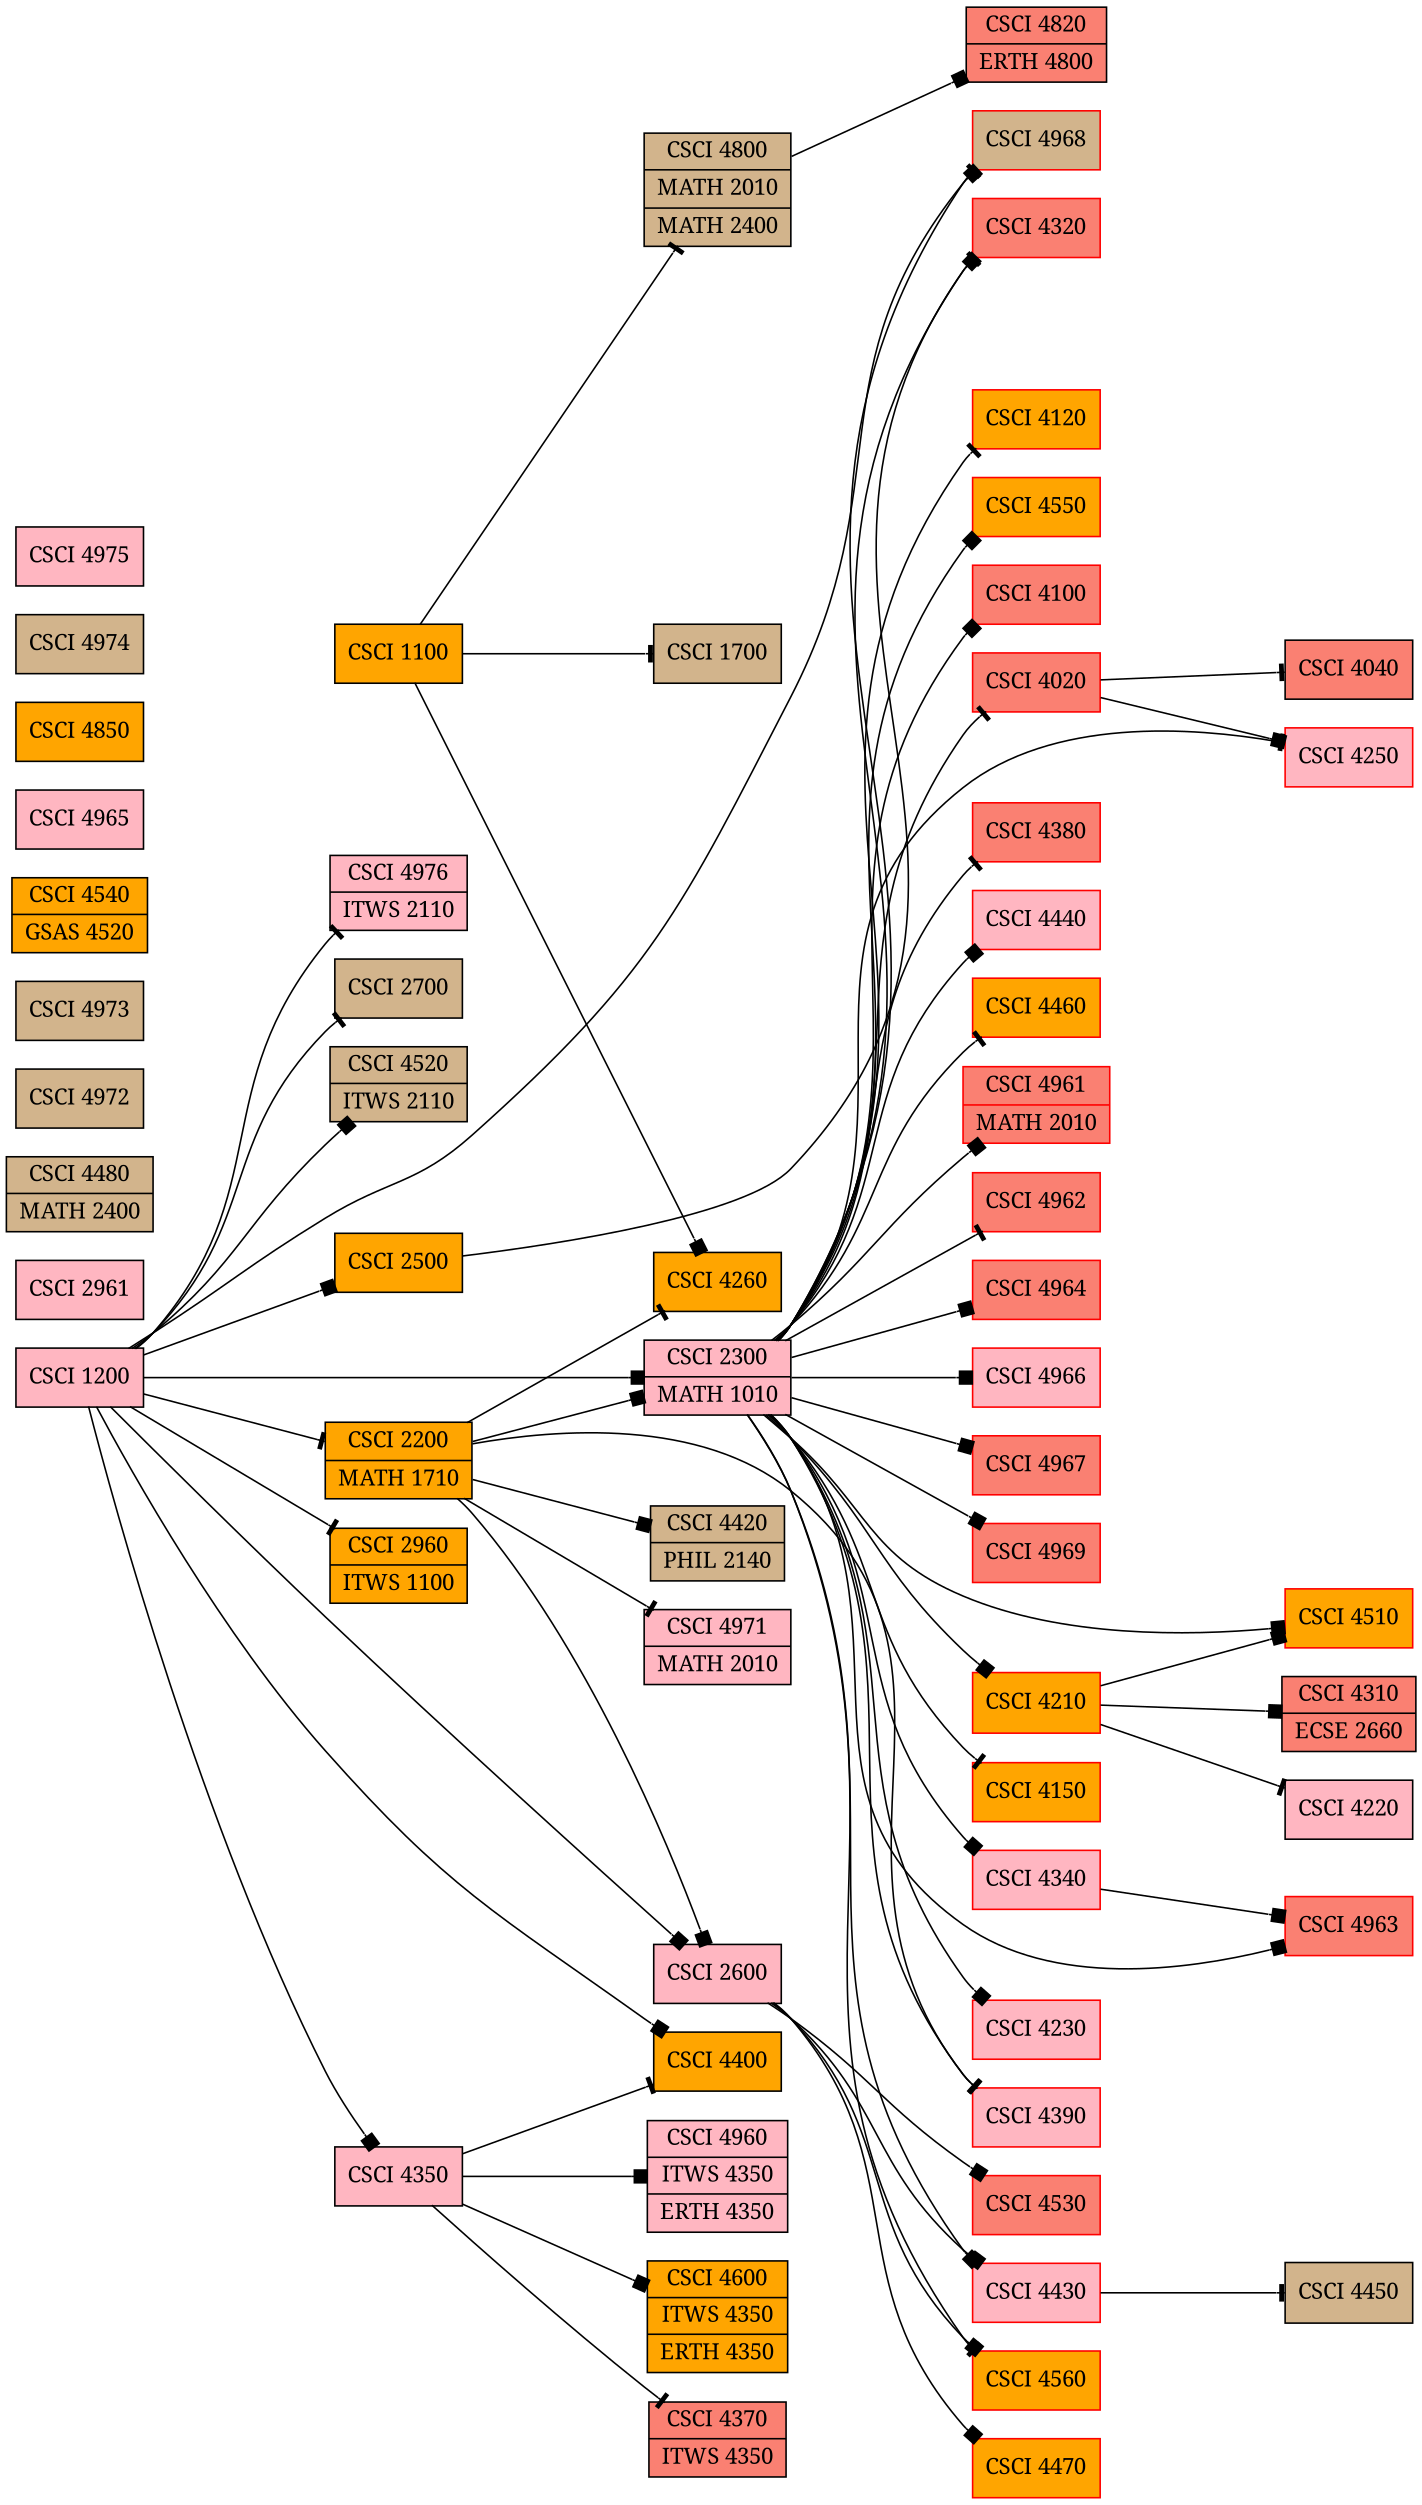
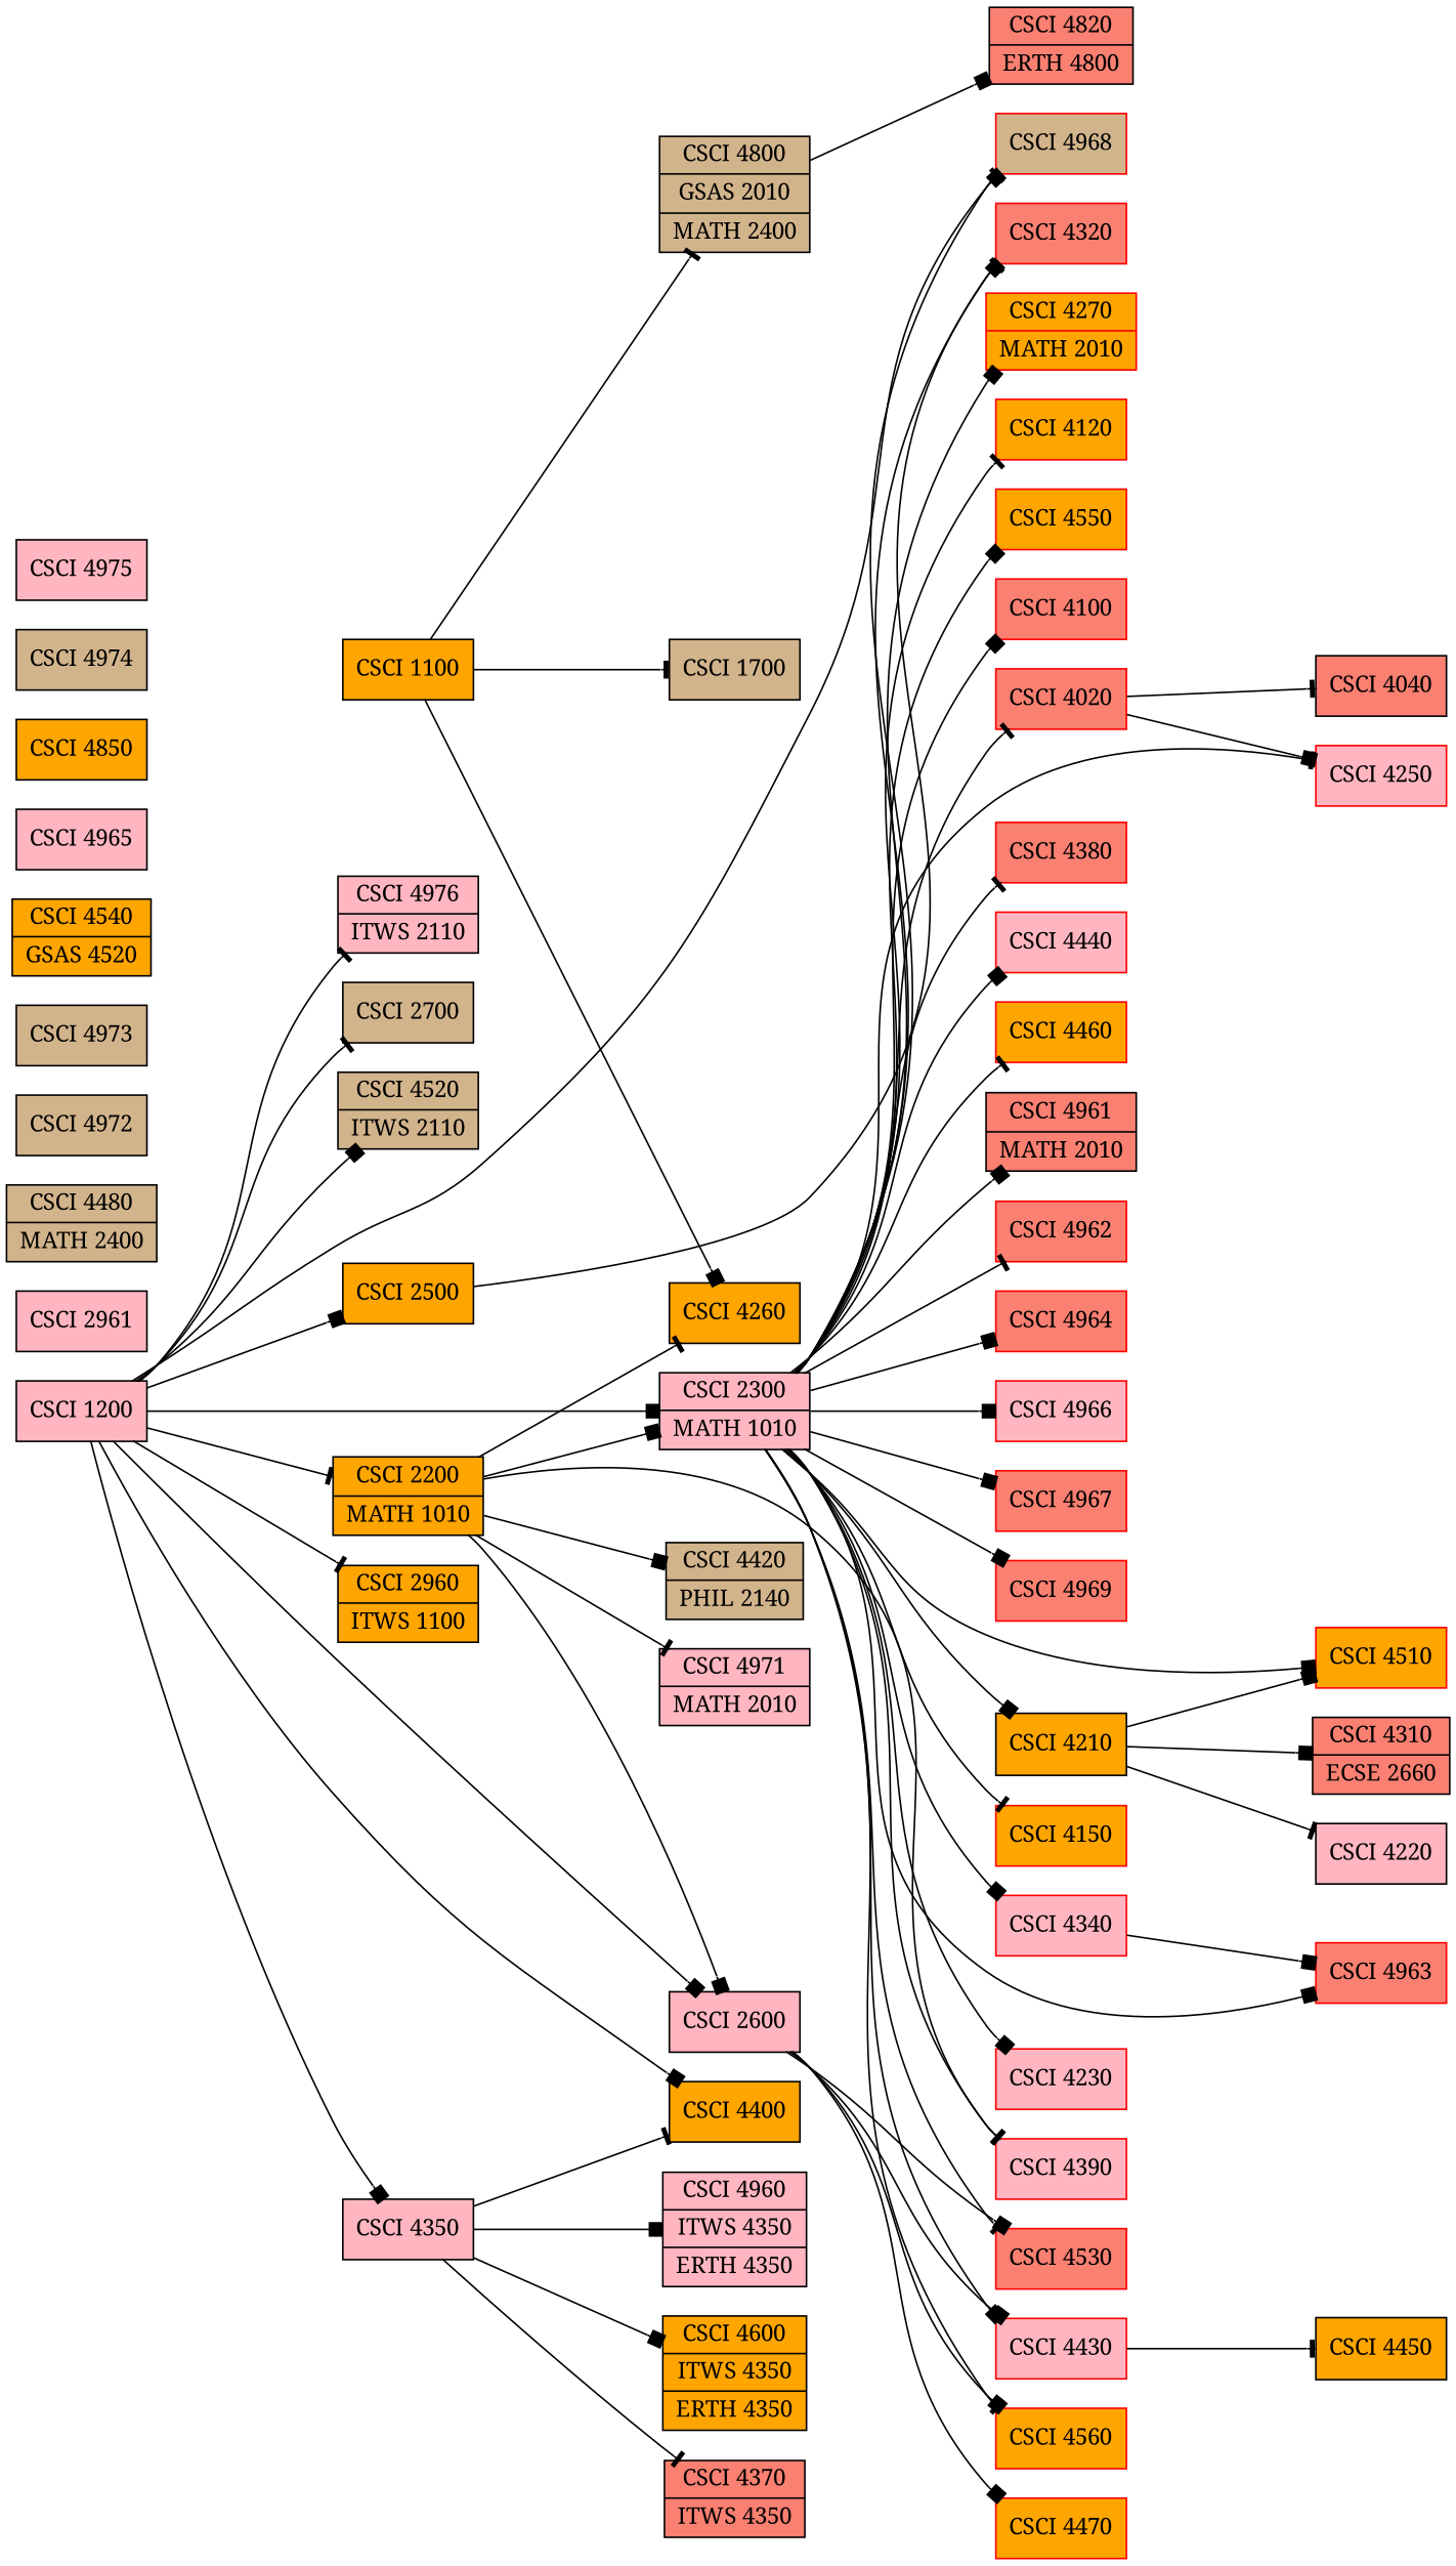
  digraph {
    compound=true
    fontname="Noto Serif"
    rankdir=LR
    ranksep=1.5
    node [fillcolor=orange fontname="Noto Serif" shape=record style=filled]
    edge [arrowhead=box fontname="Noto Serif"]
    n1 [label="CSCI 1100"]
-   n2 [fillcolor=tan label="<f0> CSCI 4800| <f1> MATH 2010| <f2> MATH 2400"]
+   n2 [fillcolor=tan label="<f0> CSCI 4800| <f1> GSAS 2010| <f2> MATH 2400"]
    n3 [label="CSCI 4260"]
    n4 [fillcolor=tan label="CSCI 1700"]
    n5 [fillcolor=salmon label="<f0> CSCI 4820| <f1> ERTH 4800"]
    n6 [fillcolor=lightpink label="CSCI 1200"]
-   n7 [label="<f0> CSCI 2200| <f1> MATH 1710"]
+   n7 [label="<f0> CSCI 2200| <f1> MATH 1010"]
    n8 [fillcolor=lightpink label="<f0> CSCI 2300| <f1> MATH 1010"]
    n9 [label="CSCI 2500"]
    n10 [label="<f0> CSCI 2960| <f1> ITWS 1100"]
    n11 [fillcolor=lightpink label="CSCI 4350"]
    n12 [color=red fillcolor=tan label="CSCI 4968"]
    n13 [fillcolor=lightpink label="CSCI 2600"]
    n14 [label="CSCI 4400"]
    n15 [fillcolor=lightpink label="<f0> CSCI 4976| <f1> ITWS 2110"]
    n16 [fillcolor=tan label="CSCI 2700"]
    n17 [fillcolor=tan label="<f0> CSCI 4520| <f1> ITWS 2110"]
    n18 [color=red fillcolor=lightpink label="CSCI 4390"]
    n19 [fillcolor=tan label="<f0> CSCI 4420| <f1> PHIL 2140"]
    n20 [fillcolor=lightpink label="<f0> CSCI 4971| <f1> MATH 2010"]
    n21 [color=red fillcolor=salmon label="CSCI 4100"]
    n22 [color=red fillcolor=lightpink label="CSCI 4340"]
    n23 [color=red fillcolor=salmon label="CSCI 4380"]
    n24 [color=red fillcolor=lightpink label="CSCI 4440"]
    n25 [color=red label="CSCI 4460"]
-   n26 [color=red fillcolor=salmon label="<f0> CSCI 4961| <f1> MATH 2010"]
+   n26 [color=black fillcolor=salmon label="<f0> CSCI 4961| <f1> MATH 2010"]
    n27 [color=red fillcolor=salmon label="CSCI 4962"]
    n28 [color=red fillcolor=salmon label="CSCI 4964"]
    n29 [color=red fillcolor=lightpink label="CSCI 4966"]
    n30 [color=red fillcolor=salmon label="CSCI 4967"]
    n31 [color=red fillcolor=salmon label="CSCI 4969"]
    n32 [color=red fillcolor=salmon label="CSCI 4020"]
    n33 [color=red label="CSCI 4150"]
-   n34 [color=red label="CSCI 4210"]
+   n34 [color=black label="CSCI 4210"]
    n35 [color=red fillcolor=lightpink label="CSCI 4230"]
+   n36 [color=red label="<f0> CSCI 4270| <f1> MATH 2010"]
    n37 [color=red fillcolor=salmon label="CSCI 4320"]
    n38 [color=red fillcolor=salmon label="CSCI 4530"]
    n39 [color=red fillcolor=lightpink label="CSCI 4250"]
    n40 [color=red fillcolor=lightpink label="CSCI 4430"]
    n41 [color=red label="CSCI 4510"]
    n42 [color=red fillcolor=salmon label="CSCI 4963"]
    n43 [color=red label="CSCI 4120"]
    n44 [color=red label="CSCI 4560"]
    n45 [color=red label="CSCI 4550"]
    n46 [fillcolor=salmon label="<f0> CSCI 4370| <f1> ITWS 4350"]
    n47 [fillcolor=lightpink label="<f0> CSCI 4960| <f1> ITWS 4350| <f2> ERTH 4350"]
    n48 [label="<f0> CSCI 4600| <f1> ITWS 4350| <f2> ERTH 4350"]
    n49 [color=red label="CSCI 4470"]
    n50 [fillcolor=salmon label="CSCI 4040"]
    n51 [fillcolor=lightpink label="CSCI 4220"]
    n52 [fillcolor=salmon label="<f0> CSCI 4310| <f1> ECSE 2660"]
-   n53 [fillcolor=tan label="CSCI 4450"]
+   n53 [label="CSCI 4450"]
    n54 [fillcolor=lightpink label="CSCI 2961"]
    n55 [fillcolor=tan label="<f0> CSCI 4480| <f1> MATH 2400"]
    n56 [fillcolor=tan label="CSCI 4972"]
    n57 [fillcolor=tan label="CSCI 4973"]
    n58 [label="<f0> CSCI 4540| <f1> GSAS 4520"]
    n59 [fillcolor=lightpink label="CSCI 4965"]
    n60 [label="CSCI 4850"]
    n61 [fillcolor=tan label="CSCI 4974"]
    n62 [fillcolor=lightpink label="CSCI 4975"]
    n1 -> n2 [arrowhead=tee]
    n1 -> n3
    n1 -> n4 [arrowhead=tee]
    n2 -> n5
    n6 -> n7 [arrowhead=tee]
    n6 -> n8
    n6 -> n9
    n6 -> n10 [arrowhead=tee]
    n6 -> n11
    n6 -> n12
    n6 -> n13
    n6 -> n14
    n6 -> n15 [arrowhead=tee]
    n6 -> n16 [arrowhead=tee]
    n6 -> n17
    n7 -> n3 [arrowhead=tee]
    n7 -> n8
    n7 -> n13
    n7 -> n18 [arrowhead=tee]
    n7 -> n19
    n7 -> n20 [arrowhead=tee]
    n8 -> n12 [arrowhead=tee]
    n8 -> n18 [arrowhead=tee]
    n8 -> n21
    n8 -> n22
    n8 -> n23 [arrowhead=tee]
    n8 -> n24
    n8 -> n25 [arrowhead=tee]
    n8 -> n26
    n8 -> n27 [arrowhead=tee]
    n8 -> n28
    n8 -> n29
    n8 -> n30
    n8 -> n31
    n8 -> n32 [arrowhead=tee]
    n8 -> n33 [arrowhead=tee]
    n8 -> n34
    n8 -> n35
+   n8 -> n36
    n8 -> n37 [arrowhead=tee]
+   n8 -> n38 [arrowhead=tee]
    n8 -> n39 [arrowhead=tee]
    n8 -> n40
    n8 -> n41
    n8 -> n42
    n8 -> n43 [arrowhead=tee]
    n8 -> n44 [arrowhead=tee]
    n8 -> n45
    n9 -> n37
    n11 -> n14 [arrowhead=tee]
    n11 -> n46 [arrowhead=tee]
    n11 -> n47
    n11 -> n48
    n13 -> n38
    n13 -> n40
    n13 -> n44
    n13 -> n49
    n22 -> n42
    n32 -> n39
    n32 -> n50 [arrowhead=tee]
    n34 -> n41
    n34 -> n51 [arrowhead=tee]
    n34 -> n52
    n40 -> n53 [arrowhead=tee]
  }
